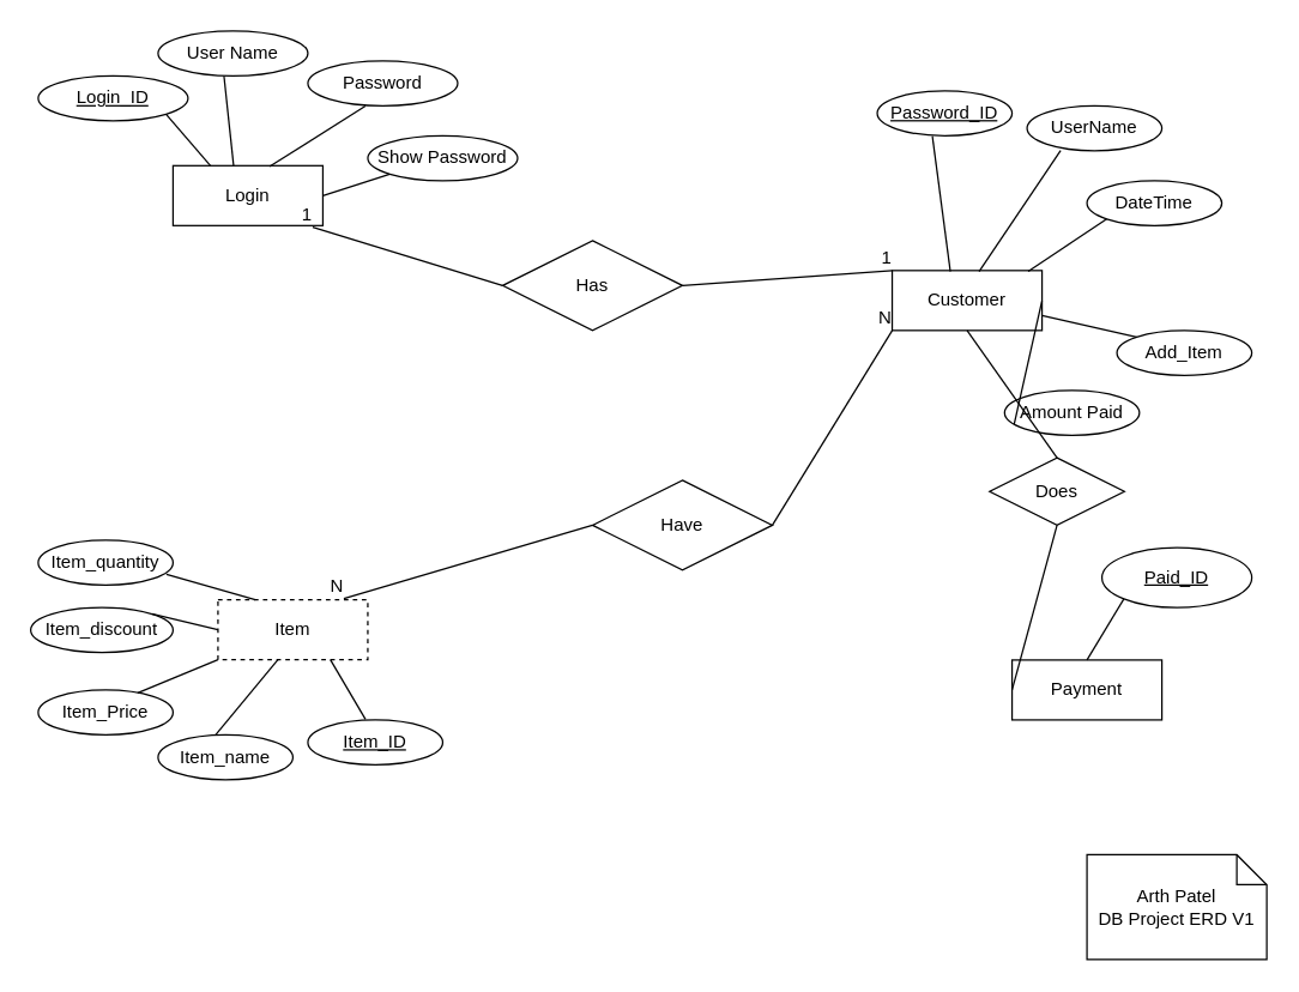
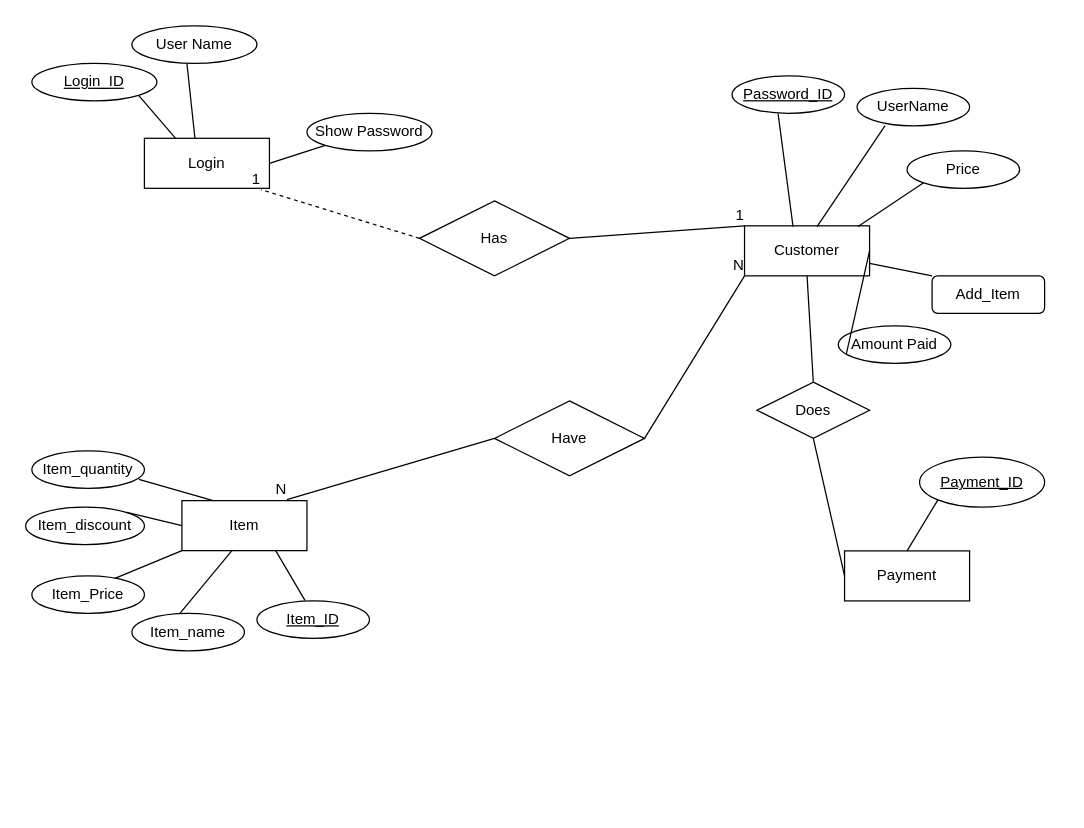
  <mxCell id="0" />
  <mxCell id="1" parent="0" />
  <mxCell id="2" value="Login" style="whiteSpace=wrap;html=1;align=center;" parent="1" vertex="1"><mxGeometry x="115" y="110" width="100" height="40" as="geometry" /></mxCell>
  <mxCell id="3" value="Login_ID" style="ellipse;whiteSpace=wrap;html=1;align=center;fontStyle=4;" parent="1" vertex="1"><mxGeometry x="25" y="50" width="100" height="30" as="geometry" /></mxCell>
  <mxCell id="4" value="User Name" style="ellipse;whiteSpace=wrap;html=1;align=center;" parent="1" vertex="1"><mxGeometry x="105" y="20" width="100" height="30" as="geometry" /></mxCell>
- <mxCell id="5" value="Password" style="ellipse;whiteSpace=wrap;html=1;align=center;" parent="1" vertex="1"><mxGeometry x="205" y="40" width="100" height="30" as="geometry" /></mxCell>
  <mxCell id="6" value="" style="endArrow=none;html=1;rounded=0;exitX=1;exitY=1;exitDx=0;exitDy=0;entryX=0.25;entryY=0;entryDx=0;entryDy=0;" parent="1" source="3" target="2" edge="1"><mxGeometry relative="1" as="geometry"><mxPoint x="355" y="280" as="sourcePoint" /><mxPoint x="515" y="280" as="targetPoint" /></mxGeometry></mxCell>
  <mxCell id="7" value="" style="endArrow=none;html=1;rounded=0;exitX=0.44;exitY=1.007;exitDx=0;exitDy=0;exitPerimeter=0;entryX=0.404;entryY=-0.005;entryDx=0;entryDy=0;entryPerimeter=0;" parent="1" source="4" target="2" edge="1"><mxGeometry relative="1" as="geometry"><mxPoint x="355" y="280" as="sourcePoint" /><mxPoint x="515" y="280" as="targetPoint" /></mxGeometry></mxCell>
- <mxCell id="8" value="" style="endArrow=none;html=1;rounded=0;exitX=0.384;exitY=1.007;exitDx=0;exitDy=0;exitPerimeter=0;entryX=0.644;entryY=0.015;entryDx=0;entryDy=0;entryPerimeter=0;" parent="1" source="5" target="2" edge="1"><mxGeometry relative="1" as="geometry"><mxPoint x="355" y="280" as="sourcePoint" /><mxPoint x="515" y="280" as="targetPoint" /></mxGeometry></mxCell>
  <mxCell id="9" value="Show Password" style="ellipse;whiteSpace=wrap;html=1;align=center;" parent="1" vertex="1"><mxGeometry x="245" y="90" width="100" height="30" as="geometry" /></mxCell>
  <mxCell id="10" value="" style="endArrow=none;html=1;rounded=0;exitX=1;exitY=0.5;exitDx=0;exitDy=0;entryX=0;entryY=1;entryDx=0;entryDy=0;" parent="1" source="2" target="9" edge="1"><mxGeometry relative="1" as="geometry"><mxPoint x="355" y="280" as="sourcePoint" /><mxPoint x="515" y="280" as="targetPoint" /></mxGeometry></mxCell>
  <mxCell id="11" value="Customer" style="whiteSpace=wrap;html=1;align=center;" parent="1" vertex="1"><mxGeometry x="595" y="180" width="100" height="40" as="geometry" /></mxCell>
- <mxCell id="12" value="Item" style="whiteSpace=wrap;html=1;align=center;dashed=1;" parent="1" vertex="1"><mxGeometry x="145" y="399.79" width="100" height="40" as="geometry" /></mxCell>
+ <mxCell id="12" value="Item" style="whiteSpace=wrap;html=1;align=center;" parent="1" vertex="1"><mxGeometry x="145" y="399.79" width="100" height="40" as="geometry" /></mxCell>
  <mxCell id="13" value="Item_name" style="ellipse;whiteSpace=wrap;html=1;align=center;" parent="1" vertex="1"><mxGeometry x="105" y="490" width="90" height="30" as="geometry" /></mxCell>
  <mxCell id="14" value="Item_Price" style="ellipse;whiteSpace=wrap;html=1;align=center;" parent="1" vertex="1"><mxGeometry x="25" y="460" width="90" height="30" as="geometry" /></mxCell>
  <mxCell id="15" value="Item_discount" style="ellipse;whiteSpace=wrap;html=1;align=center;" parent="1" vertex="1"><mxGeometry x="20" y="405" width="95" height="30" as="geometry" /></mxCell>
  <mxCell id="16" value="Item_ID" style="ellipse;whiteSpace=wrap;html=1;align=center;fontStyle=4;" parent="1" vertex="1"><mxGeometry x="205" y="480" width="90" height="30" as="geometry" /></mxCell>
  <mxCell id="17" value="Item_quantity" style="ellipse;whiteSpace=wrap;html=1;align=center;" parent="1" vertex="1"><mxGeometry x="25" y="360" width="90" height="30" as="geometry" /></mxCell>
  <mxCell id="18" value="" style="endArrow=none;html=1;rounded=0;exitX=0.951;exitY=0.767;exitDx=0;exitDy=0;exitPerimeter=0;entryX=0.25;entryY=0;entryDx=0;entryDy=0;" parent="1" target="12" edge="1"><mxGeometry relative="1" as="geometry"><mxPoint x="110.59" y="382.8" as="sourcePoint" /><mxPoint x="515" y="279.79" as="targetPoint" /></mxGeometry></mxCell>
  <mxCell id="19" value="" style="endArrow=none;html=1;rounded=0;exitX=1;exitY=0;exitDx=0;exitDy=0;entryX=0;entryY=0.5;entryDx=0;entryDy=0;" parent="1" target="12" edge="1"><mxGeometry relative="1" as="geometry"><mxPoint x="100.909" y="409.127" as="sourcePoint" /><mxPoint x="515" y="279.79" as="targetPoint" /></mxGeometry></mxCell>
  <mxCell id="20" value="" style="endArrow=none;html=1;rounded=0;exitX=0.738;exitY=0.073;exitDx=0;exitDy=0;exitPerimeter=0;entryX=0;entryY=1;entryDx=0;entryDy=0;" parent="1" target="12" edge="1"><mxGeometry relative="1" as="geometry"><mxPoint x="91.42" y="461.98" as="sourcePoint" /><mxPoint x="515" y="279.79" as="targetPoint" /></mxGeometry></mxCell>
  <mxCell id="21" value="" style="endArrow=none;html=1;rounded=0;exitX=0.427;exitY=0.007;exitDx=0;exitDy=0;exitPerimeter=0;entryX=0.4;entryY=1;entryDx=0;entryDy=0;entryPerimeter=0;" parent="1" target="12" edge="1"><mxGeometry relative="1" as="geometry"><mxPoint x="143.43" y="490" as="sourcePoint" /><mxPoint x="515" y="279.79" as="targetPoint" /></mxGeometry></mxCell>
  <mxCell id="22" value="" style="endArrow=none;html=1;rounded=0;exitX=0.427;exitY=-0.007;exitDx=0;exitDy=0;exitPerimeter=0;entryX=0.75;entryY=1;entryDx=0;entryDy=0;" parent="1" target="12" edge="1"><mxGeometry relative="1" as="geometry"><mxPoint x="243.43" y="479.58" as="sourcePoint" /><mxPoint x="515" y="279.79" as="targetPoint" /></mxGeometry></mxCell>
  <mxCell id="23" value="Password_ID" style="ellipse;whiteSpace=wrap;html=1;align=center;fontStyle=4;" parent="1" vertex="1"><mxGeometry x="585" y="60" width="90" height="30" as="geometry" /></mxCell>
  <mxCell id="24" value="Amount Paid" style="ellipse;whiteSpace=wrap;html=1;align=center;" parent="1" vertex="1"><mxGeometry x="670" y="260" width="90" height="30" as="geometry" /></mxCell>
- <mxCell id="25" value="DateTime" style="ellipse;whiteSpace=wrap;html=1;align=center;" parent="1" vertex="1"><mxGeometry x="725" y="120" width="90" height="30" as="geometry" /></mxCell>
+ <mxCell id="25" value="Price" style="ellipse;whiteSpace=wrap;html=1;align=center;" parent="1" vertex="1"><mxGeometry x="725" y="120" width="90" height="30" as="geometry" /></mxCell>
  <mxCell id="26" value="UserName" style="ellipse;whiteSpace=wrap;html=1;align=center;" parent="1" vertex="1"><mxGeometry x="685" y="70" width="90" height="30" as="geometry" /></mxCell>
- <mxCell id="27" value="Add_Item" style="ellipse;whiteSpace=wrap;html=1;align=center;" parent="1" vertex="1"><mxGeometry x="745" y="220" width="90" height="30" as="geometry" /></mxCell>
+ <mxCell id="27" value="Add_Item" style="whiteSpace=wrap;html=1;align=center;rounded=1;" parent="1" vertex="1"><mxGeometry x="745" y="220" width="90" height="30" as="geometry" /></mxCell>
  <mxCell id="28" value="" style="endArrow=none;html=1;rounded=0;entryX=0.409;entryY=1.007;entryDx=0;entryDy=0;entryPerimeter=0;exitX=0.388;exitY=0.015;exitDx=0;exitDy=0;exitPerimeter=0;" parent="1" source="11" target="23" edge="1"><mxGeometry relative="1" as="geometry"><mxPoint x="355" y="280" as="sourcePoint" /><mxPoint x="515" y="280" as="targetPoint" /></mxGeometry></mxCell>
  <mxCell id="29" value="" style="endArrow=none;html=1;rounded=0;entryX=0.249;entryY=0.993;entryDx=0;entryDy=0;entryPerimeter=0;exitX=0.58;exitY=0.015;exitDx=0;exitDy=0;exitPerimeter=0;" parent="1" source="11" target="26" edge="1"><mxGeometry relative="1" as="geometry"><mxPoint x="355" y="280" as="sourcePoint" /><mxPoint x="515" y="280" as="targetPoint" /></mxGeometry></mxCell>
  <mxCell id="30" value="" style="endArrow=none;html=1;rounded=0;entryX=0;entryY=1;entryDx=0;entryDy=0;exitX=0.908;exitY=0.015;exitDx=0;exitDy=0;exitPerimeter=0;" parent="1" source="11" target="25" edge="1"><mxGeometry relative="1" as="geometry"><mxPoint x="355" y="280" as="sourcePoint" /><mxPoint x="515" y="280" as="targetPoint" /></mxGeometry></mxCell>
  <mxCell id="31" value="" style="endArrow=none;html=1;rounded=0;entryX=0.071;entryY=0.753;entryDx=0;entryDy=0;entryPerimeter=0;exitX=1;exitY=0.5;exitDx=0;exitDy=0;" parent="1" source="11" target="24" edge="1"><mxGeometry relative="1" as="geometry"><mxPoint x="355" y="280" as="sourcePoint" /><mxPoint x="515" y="280" as="targetPoint" /></mxGeometry></mxCell>
  <mxCell id="32" value="" style="endArrow=none;html=1;rounded=0;entryX=0;entryY=0;entryDx=0;entryDy=0;exitX=1;exitY=0.75;exitDx=0;exitDy=0;" parent="1" source="11" target="27" edge="1"><mxGeometry relative="1" as="geometry"><mxPoint x="355" y="280" as="sourcePoint" /><mxPoint x="515" y="280" as="targetPoint" /></mxGeometry></mxCell>
  <mxCell id="33" value="Have" style="shape=rhombus;perimeter=rhombusPerimeter;whiteSpace=wrap;html=1;align=center;" parent="1" vertex="1"><mxGeometry x="395" y="320" width="120" height="60" as="geometry" /></mxCell>
  <mxCell id="34" value="" style="endArrow=none;html=1;rounded=0;entryX=0;entryY=1;entryDx=0;entryDy=0;exitX=1;exitY=0.5;exitDx=0;exitDy=0;" parent="1" source="33" target="11" edge="1"><mxGeometry relative="1" as="geometry"><mxPoint x="355" y="280" as="sourcePoint" /><mxPoint x="515" y="280" as="targetPoint" /></mxGeometry></mxCell>
  <mxCell id="35" value="N" style="resizable=0;html=1;align=right;verticalAlign=bottom;" parent="34" connectable="0" vertex="1"><mxGeometry x="1" relative="1" as="geometry" /></mxCell>
  <mxCell id="36" value="" style="endArrow=none;html=1;rounded=0;entryX=0.84;entryY=-0.02;entryDx=0;entryDy=0;exitX=0;exitY=0.5;exitDx=0;exitDy=0;entryPerimeter=0;" parent="1" source="33" target="12" edge="1"><mxGeometry relative="1" as="geometry"><mxPoint x="355" y="280" as="sourcePoint" /><mxPoint x="515" y="280" as="targetPoint" /></mxGeometry></mxCell>
  <mxCell id="37" value="N" style="resizable=0;html=1;align=right;verticalAlign=bottom;" parent="36" connectable="0" vertex="1"><mxGeometry x="1" relative="1" as="geometry" /></mxCell>
  <mxCell id="38" value="Has" style="shape=rhombus;perimeter=rhombusPerimeter;whiteSpace=wrap;html=1;align=center;" parent="1" vertex="1"><mxGeometry x="335" y="160" width="120" height="60" as="geometry" /></mxCell>
  <mxCell id="39" value="" style="endArrow=none;html=1;rounded=0;entryX=0;entryY=0;entryDx=0;entryDy=0;exitX=1;exitY=0.5;exitDx=0;exitDy=0;entryPerimeter=0;" parent="1" source="38" target="11" edge="1"><mxGeometry relative="1" as="geometry"><mxPoint x="355" y="280" as="sourcePoint" /><mxPoint x="515" y="280" as="targetPoint" /></mxGeometry></mxCell>
  <mxCell id="40" value="1" style="resizable=0;html=1;align=right;verticalAlign=bottom;" parent="39" connectable="0" vertex="1"><mxGeometry x="1" relative="1" as="geometry" /></mxCell>
- <mxCell id="41" value="" style="endArrow=none;html=1;rounded=0;entryX=0.932;entryY=1.025;entryDx=0;entryDy=0;entryPerimeter=0;exitX=0;exitY=0.5;exitDx=0;exitDy=0;" parent="1" source="38" target="2" edge="1"><mxGeometry relative="1" as="geometry"><mxPoint x="355" y="280" as="sourcePoint" /><mxPoint x="515" y="280" as="targetPoint" /></mxGeometry></mxCell>
+ <mxCell id="41" value="" style="endArrow=none;html=1;rounded=0;entryX=0.932;entryY=1.025;entryDx=0;entryDy=0;entryPerimeter=0;exitX=0;exitY=0.5;exitDx=0;exitDy=0;dashed=1;" parent="1" source="38" target="2" edge="1"><mxGeometry relative="1" as="geometry"><mxPoint x="355" y="280" as="sourcePoint" /><mxPoint x="515" y="280" as="targetPoint" /></mxGeometry></mxCell>
  <mxCell id="42" value="1" style="resizable=0;html=1;align=right;verticalAlign=bottom;" parent="41" connectable="0" vertex="1"><mxGeometry x="1" relative="1" as="geometry" /></mxCell>
- <mxCell id="43" value="Arth Patel&lt;br&gt;DB Project ERD V1" style="shape=note;size=20;whiteSpace=wrap;html=1;" parent="1" vertex="1"><mxGeometry x="725" y="570" width="120" height="70" as="geometry" /></mxCell>
  <mxCell id="44" value="Payment" style="rounded=0;whiteSpace=wrap;html=1;" vertex="1" parent="1"><mxGeometry x="675" y="440" width="100" height="40" as="geometry" /></mxCell>
- <mxCell id="45" value="Paid_ID" style="ellipse;whiteSpace=wrap;html=1;align=center;fontStyle=4;" vertex="1" parent="1"><mxGeometry x="735" y="365" width="100" height="40" as="geometry" /></mxCell>
+ <mxCell id="45" value="Payment_ID" style="ellipse;whiteSpace=wrap;html=1;align=center;fontStyle=4;" vertex="1" parent="1"><mxGeometry x="735" y="365" width="100" height="40" as="geometry" /></mxCell>
  <mxCell id="46" value="" style="endArrow=none;html=1;rounded=0;entryX=0;entryY=1;entryDx=0;entryDy=0;exitX=0.5;exitY=0;exitDx=0;exitDy=0;" edge="1" parent="1" source="44" target="45"><mxGeometry relative="1" as="geometry"><mxPoint x="355" y="320" as="sourcePoint" /><mxPoint x="515" y="320" as="targetPoint" /></mxGeometry></mxCell>
- <mxCell id="47" value="Does" style="shape=rhombus;perimeter=rhombusPerimeter;whiteSpace=wrap;html=1;align=center;" vertex="1" parent="1"><mxGeometry x="660" y="305" width="90" height="45" as="geometry" /></mxCell>
+ <mxCell id="47" value="Does" style="shape=rhombus;perimeter=rhombusPerimeter;whiteSpace=wrap;html=1;align=center;" vertex="1" parent="1"><mxGeometry x="605" y="305" width="90" height="45" as="geometry" /></mxCell>
  <mxCell id="48" value="" style="endArrow=none;html=1;rounded=0;exitX=0.5;exitY=1;exitDx=0;exitDy=0;entryX=0.5;entryY=0;entryDx=0;entryDy=0;" edge="1" parent="1" source="11" target="47"><mxGeometry relative="1" as="geometry"><mxPoint x="355" y="420" as="sourcePoint" /><mxPoint x="515" y="420" as="targetPoint" /></mxGeometry></mxCell>
  <mxCell id="49" value="" style="endArrow=none;html=1;rounded=0;entryX=0;entryY=0.5;entryDx=0;entryDy=0;exitX=0.5;exitY=1;exitDx=0;exitDy=0;" edge="1" parent="1" source="47" target="44"><mxGeometry relative="1" as="geometry"><mxPoint x="355" y="420" as="sourcePoint" /><mxPoint x="515" y="420" as="targetPoint" /></mxGeometry></mxCell>
